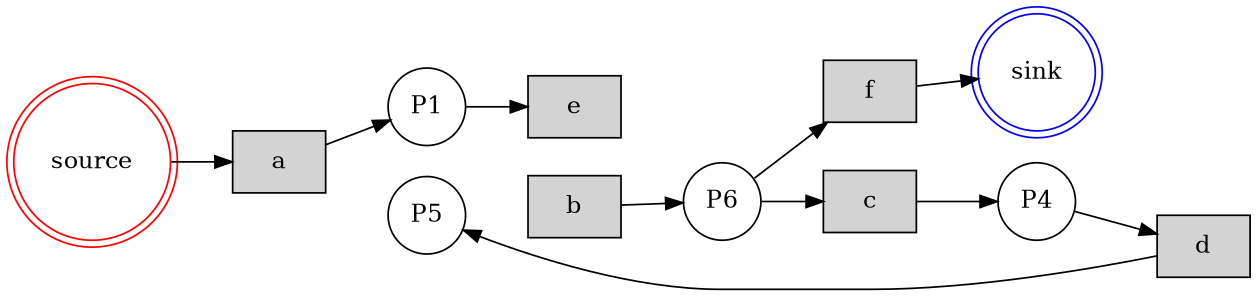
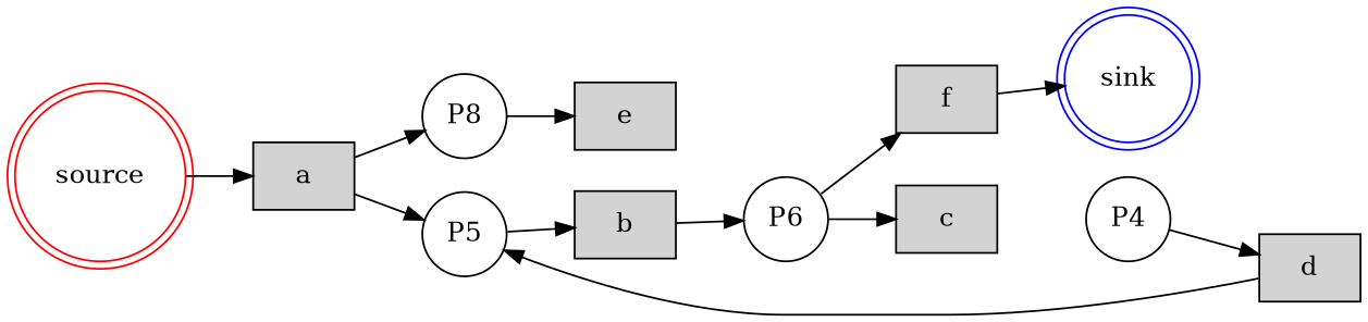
  digraph {
    rankdir=LR
    node [shape=rectangle]
    a [style=filled]
-   P1 [shape=circle]
+   P1 [shape=circle label=P8]
    P5 [shape=circle]
    e [style=filled]
    b [style=filled]
    n6 [label=P6 shape=circle]
    f [style=filled]
    c [style=filled]
    sink [color=blue shape=doublecircle]
    P4 [shape=circle]
    d [style=filled]
    source [color=red shape=doublecircle]
    a -> P1
+   a -> P5
    P1 -> e
+   P5 -> b
    b -> n6
    n6 -> f
    n6 -> c
    f -> sink
-   c -> P4
    P4 -> d
    d -> P5
    source -> a
  }
